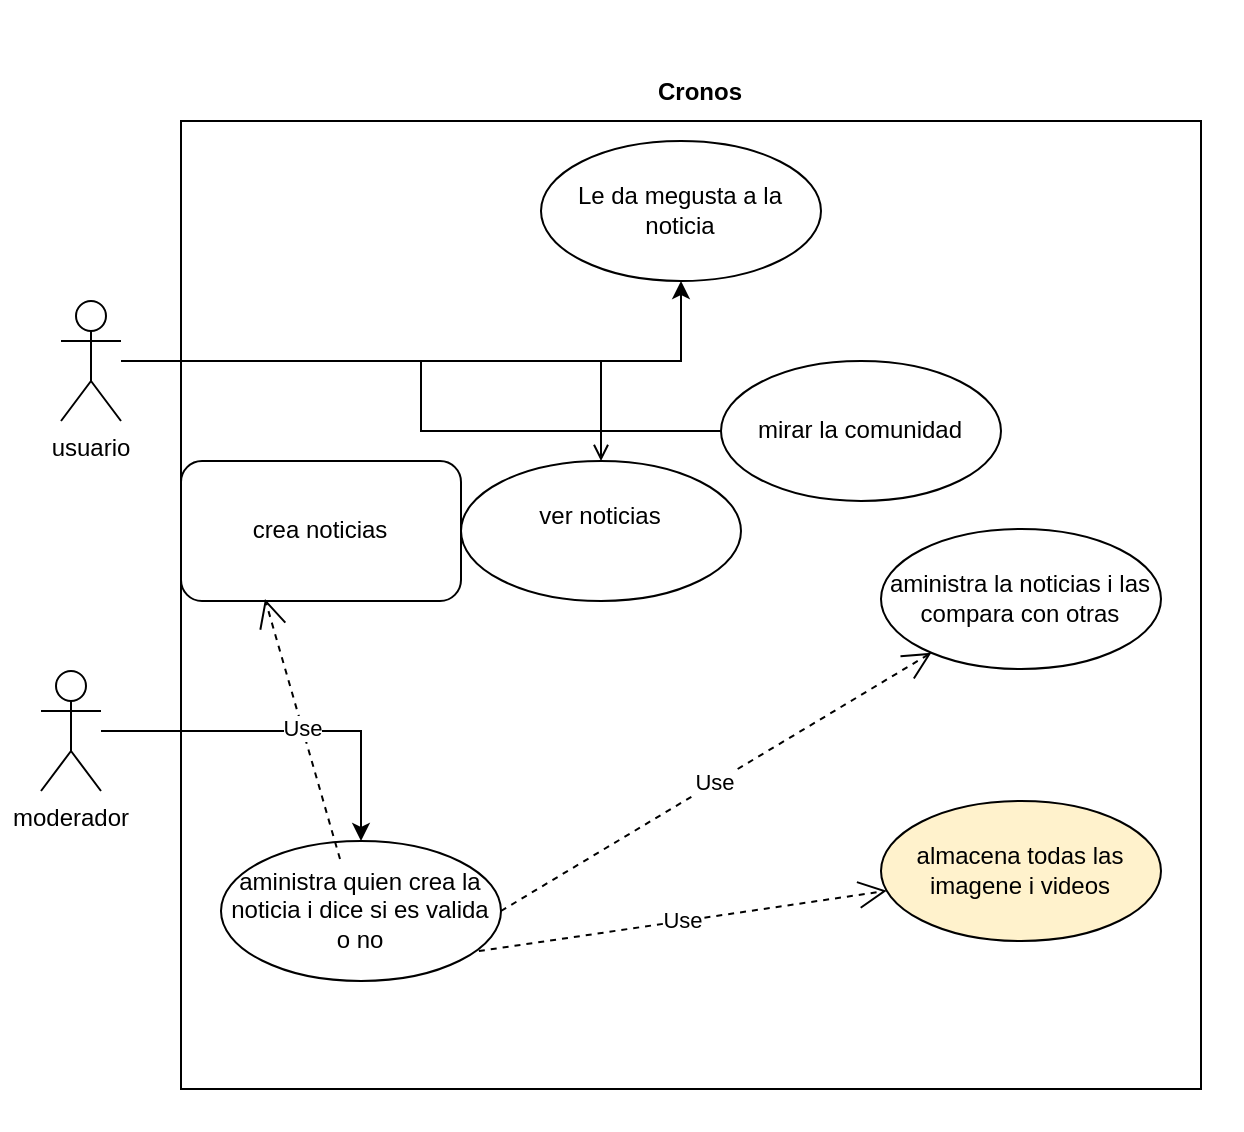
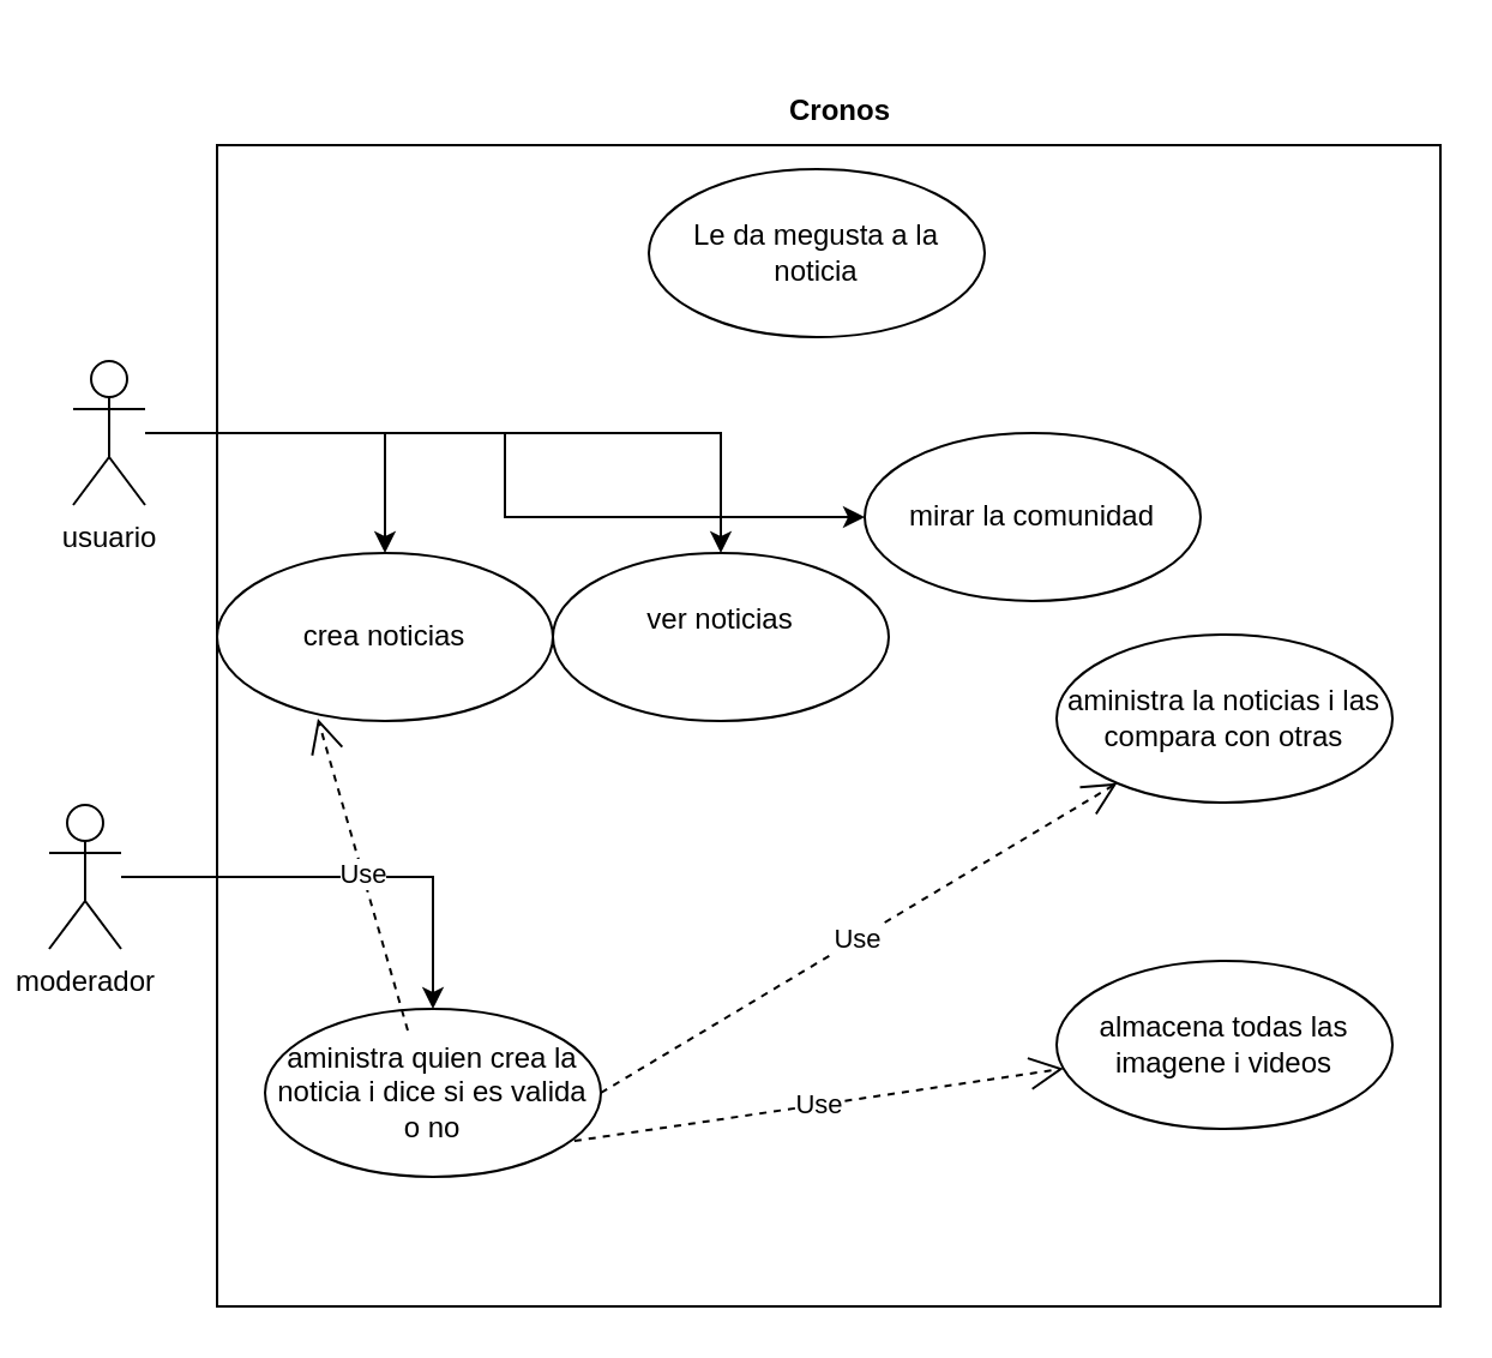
  <mxCell id="0" />
  <mxCell id="1" parent="0" />
  <mxCell id="2" value="" style="html=1;" vertex="1" parent="1"><mxGeometry x="90" y="60" width="510" height="484" as="geometry" /></mxCell>
  <mxCell id="3" value="Cronos" style="text;align=center;fontStyle=1;verticalAlign=middle;spacingLeft=3;spacingRight=3;strokeColor=none;rotatable=0;points=[[0,0.5],[1,0.5]];portConstraint=eastwest;" vertex="1" parent="1"><mxGeometry x="280" y="20" width="140" height="50" as="geometry" /></mxCell>
- <mxCell id="5" style="edgeStyle=orthogonalEdgeStyle;rounded=0;orthogonalLoop=1;jettySize=auto;html=1;" edge="1" parent="1" source="8" target="16"><mxGeometry relative="1" as="geometry" /></mxCell>
- <mxCell id="6" style="edgeStyle=orthogonalEdgeStyle;rounded=0;orthogonalLoop=1;jettySize=auto;html=1;endArrow=open;" edge="1" parent="1" source="8" target="17"><mxGeometry relative="1" as="geometry" /></mxCell>
- <mxCell id="7" style="edgeStyle=orthogonalEdgeStyle;rounded=0;orthogonalLoop=1;jettySize=auto;html=1;endArrow=none;" edge="1" parent="1" source="8" target="18"><mxGeometry relative="1" as="geometry" /></mxCell>
+ <mxCell id="4" style="edgeStyle=orthogonalEdgeStyle;rounded=0;orthogonalLoop=1;jettySize=auto;html=1;" edge="1" parent="1" source="8" target="11"><mxGeometry relative="1" as="geometry" /></mxCell>
+ <mxCell id="6" style="edgeStyle=orthogonalEdgeStyle;rounded=0;orthogonalLoop=1;jettySize=auto;html=1;" edge="1" parent="1" source="8" target="17"><mxGeometry relative="1" as="geometry" /></mxCell>
+ <mxCell id="7" style="edgeStyle=orthogonalEdgeStyle;rounded=0;orthogonalLoop=1;jettySize=auto;html=1;" edge="1" parent="1" source="8" target="18"><mxGeometry relative="1" as="geometry" /></mxCell>
  <mxCell id="8" value="usuario" style="shape=umlActor;verticalLabelPosition=bottom;verticalAlign=top;html=1;" vertex="1" parent="1"><mxGeometry x="30" y="150" width="30" height="60" as="geometry" /></mxCell>
  <mxCell id="9" style="edgeStyle=orthogonalEdgeStyle;rounded=0;orthogonalLoop=1;jettySize=auto;html=1;" edge="1" parent="1" source="10" target="12"><mxGeometry relative="1" as="geometry" /></mxCell>
  <mxCell id="10" value="moderador" style="shape=umlActor;verticalLabelPosition=bottom;verticalAlign=top;html=1;" vertex="1" parent="1"><mxGeometry x="20" y="335" width="30" height="60" as="geometry" /></mxCell>
- <mxCell id="11" value="crea noticias " style="whiteSpace=wrap;html=1;rounded=1;" vertex="1" parent="1"><mxGeometry x="90" y="230" width="140" height="70" as="geometry" /></mxCell>
+ <mxCell id="11" value="crea noticias " style="ellipse;whiteSpace=wrap;html=1;" vertex="1" parent="1"><mxGeometry x="90" y="230" width="140" height="70" as="geometry" /></mxCell>
  <mxCell id="12" value="&lt;div&gt;aministra quien crea la &lt;br&gt;&lt;/div&gt;&lt;div&gt;noticia i dice si es valida&lt;/div&gt;&lt;div&gt;o no&lt;br&gt;&lt;/div&gt;" style="ellipse;whiteSpace=wrap;html=1;" vertex="1" parent="1"><mxGeometry x="110" y="420" width="140" height="70" as="geometry" /></mxCell>
  <mxCell id="13" value="&lt;div&gt;aministra la noticias i las &lt;br&gt;&lt;/div&gt;&lt;div&gt;compara con otras&lt;br&gt;&lt;/div&gt;" style="ellipse;whiteSpace=wrap;html=1;" vertex="1" parent="1"><mxGeometry x="440" y="264" width="140" height="70" as="geometry" /></mxCell>
  <mxCell id="14" value="Use" style="endArrow=open;endSize=12;dashed=1;html=1;rounded=0;exitX=1;exitY=0.5;exitDx=0;exitDy=0;" edge="1" parent="1" source="12" target="13"><mxGeometry width="160" relative="1" as="geometry"><mxPoint x="270" y="389.5" as="sourcePoint" /><mxPoint x="430" y="389.5" as="targetPoint" /></mxGeometry></mxCell>
- <mxCell id="15" value="&lt;div&gt;almacena todas las &lt;br&gt;&lt;/div&gt;&lt;div&gt;imagene i videos&lt;br&gt;&lt;/div&gt;" style="ellipse;whiteSpace=wrap;html=1;fillColor=#fff2cc;" vertex="1" parent="1"><mxGeometry x="440" y="400" width="140" height="70" as="geometry" /></mxCell>
+ <mxCell id="15" value="&lt;div&gt;almacena todas las &lt;br&gt;&lt;/div&gt;&lt;div&gt;imagene i videos&lt;br&gt;&lt;/div&gt;" style="ellipse;whiteSpace=wrap;html=1;" vertex="1" parent="1"><mxGeometry x="440" y="400" width="140" height="70" as="geometry" /></mxCell>
  <mxCell id="16" value="Le da megusta a la noticia" style="ellipse;whiteSpace=wrap;html=1;" vertex="1" parent="1"><mxGeometry x="270" y="70" width="140" height="70" as="geometry" /></mxCell>
  <mxCell id="17" value="&lt;div&gt;ver noticias&lt;/div&gt;&lt;div&gt;&lt;br&gt;&lt;/div&gt;" style="ellipse;whiteSpace=wrap;html=1;" vertex="1" parent="1"><mxGeometry x="230" y="230" width="140" height="70" as="geometry" /></mxCell>
  <mxCell id="18" value="mirar la comunidad" style="ellipse;whiteSpace=wrap;html=1;" vertex="1" parent="1"><mxGeometry x="360" y="180" width="140" height="70" as="geometry" /></mxCell>
  <mxCell id="19" value="Use" style="endArrow=open;endSize=12;dashed=1;html=1;rounded=0;exitX=0.921;exitY=0.786;exitDx=0;exitDy=0;exitPerimeter=0;" edge="1" parent="1" source="12" target="15"><mxGeometry width="160" relative="1" as="geometry"><mxPoint x="250" y="400" as="sourcePoint" /><mxPoint x="410" y="400" as="targetPoint" /></mxGeometry></mxCell>
  <mxCell id="20" value="Use" style="endArrow=open;endSize=12;dashed=1;html=1;rounded=0;entryX=0.3;entryY=0.986;entryDx=0;entryDy=0;entryPerimeter=0;" edge="1" parent="1" target="11"><mxGeometry width="160" relative="1" as="geometry"><mxPoint x="169.5" y="429" as="sourcePoint" /><mxPoint x="169.5" y="370" as="targetPoint" /><Array as="points" /></mxGeometry></mxCell>
